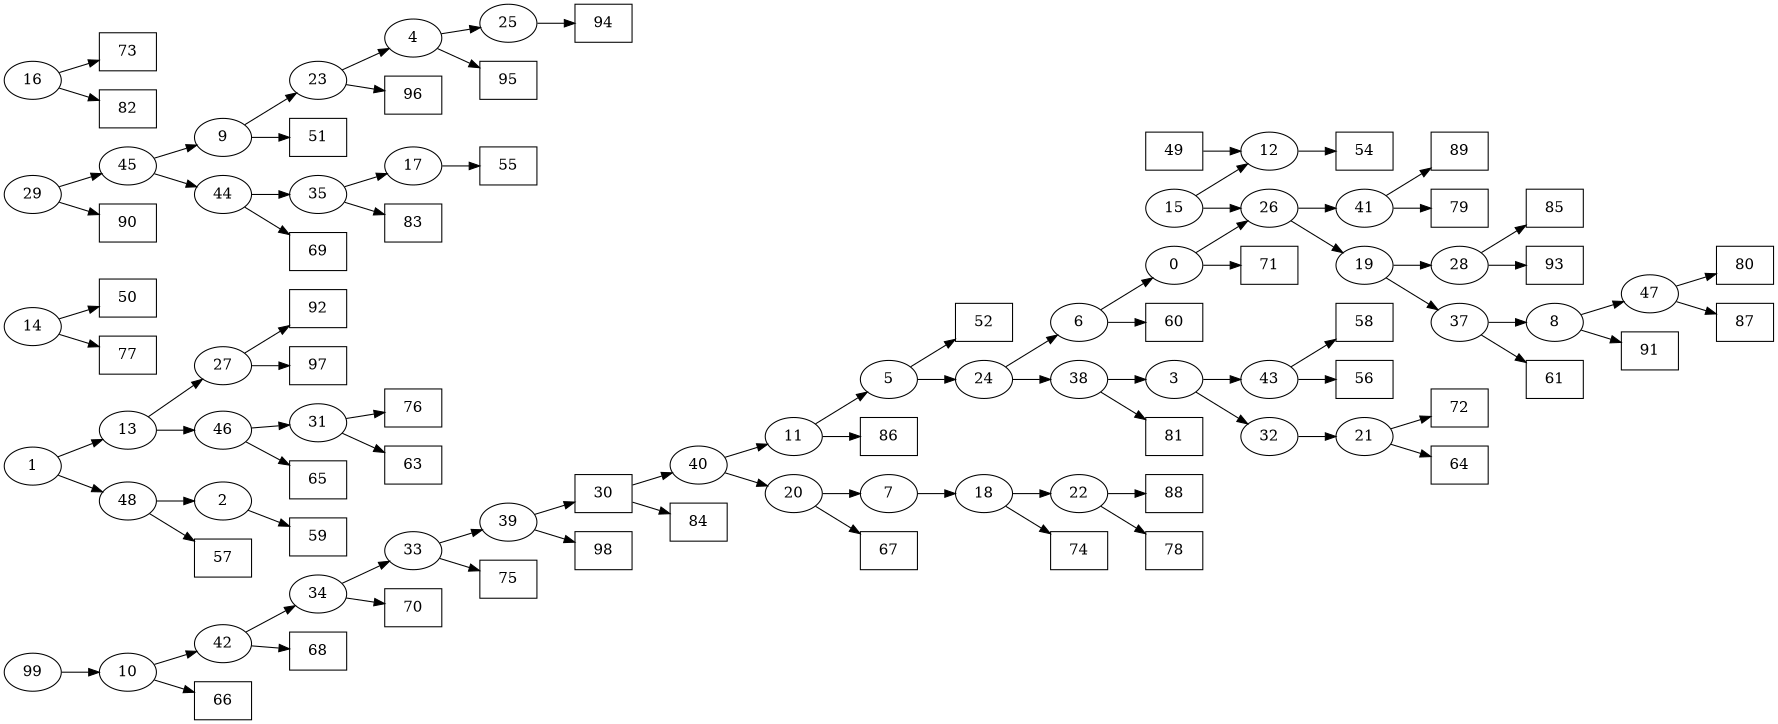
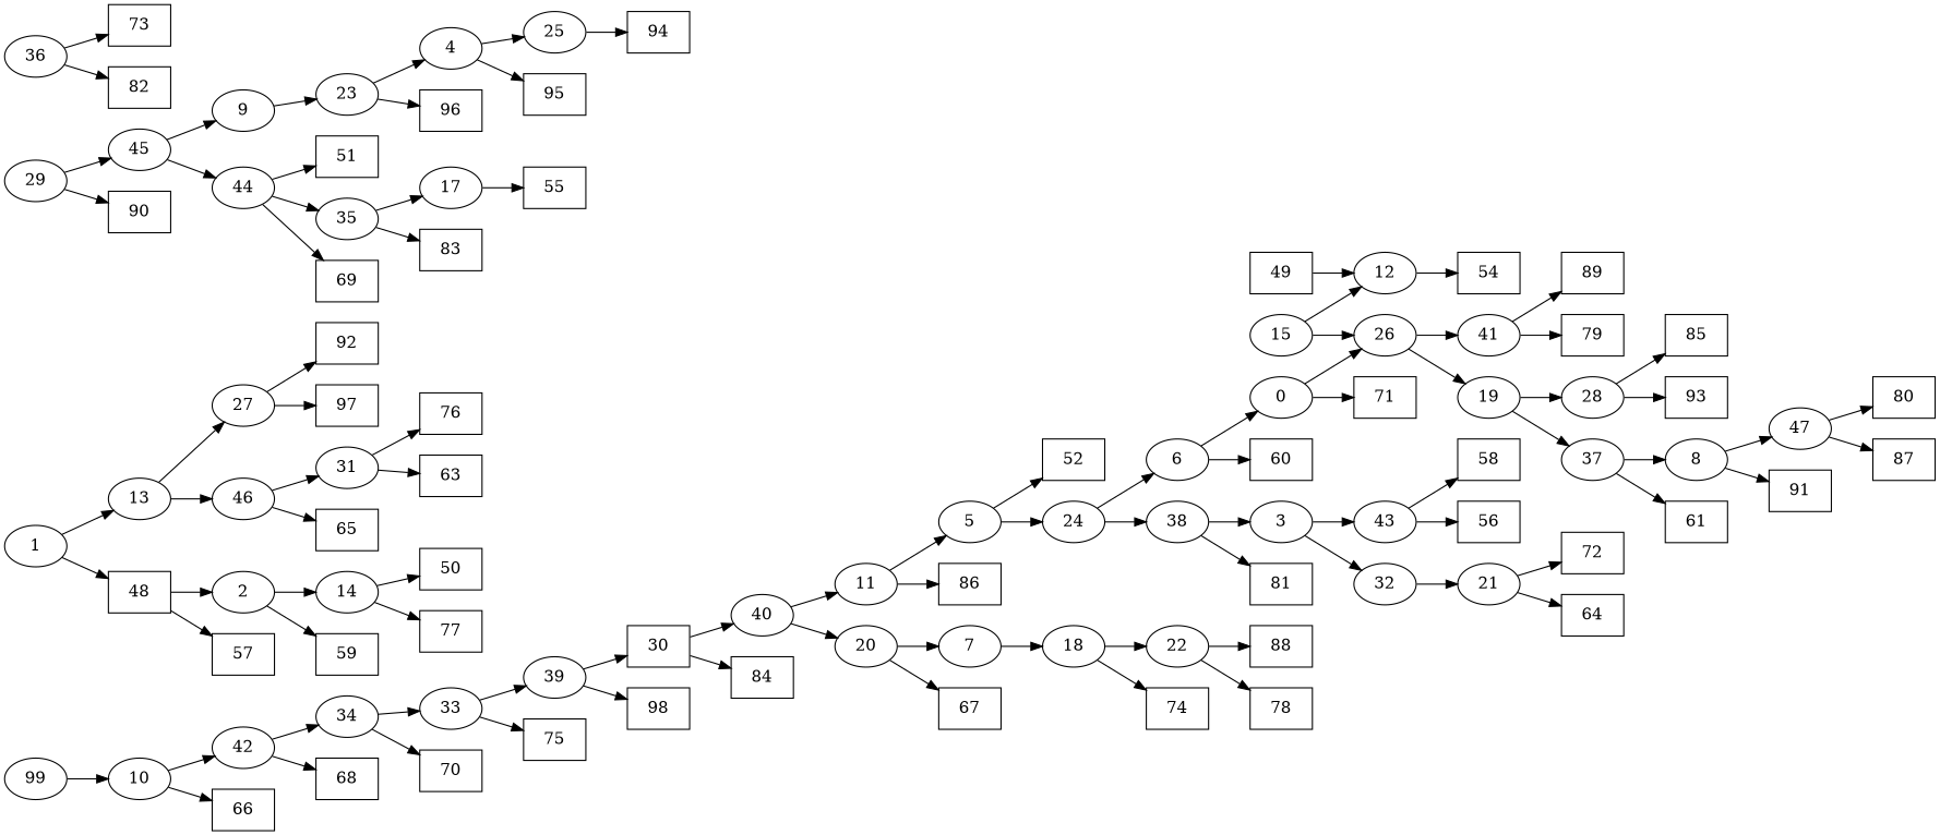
  digraph {
    rankdir=LR
    node [shape=box]
    n1 [label=0 shape=""]
    n2 [label=71]
    n3 [label=26 shape=""]
    n4 [label=15 shape=""]
    n5 [label=12 shape=""]
    n6 [label=1 shape=""]
    n7 [label=13 shape=""]
-   n8 [label=48 shape=""]
+   n8 [label=48]
    n9 [label=27 shape=""]
    n10 [label=46 shape=""]
    n11 [label=2 shape=""]
    n12 [label=57]
    n13 [label=14 shape=""]
    n14 [label=59]
    n15 [label=50]
    n16 [label=77]
    n17 [label=3 shape=""]
    n18 [label=32 shape=""]
    n19 [label=43 shape=""]
    n20 [label=21 shape=""]
    n21 [label=58]
    n22 [label=56]
    n23 [label=4 shape=""]
    n24 [label=25 shape=""]
    n25 [label=95]
    n26 [label=94]
    n27 [label=5 shape=""]
    n28 [label=24 shape=""]
    n29 [label=52]
    n30 [label=6 shape=""]
    n31 [label=38 shape=""]
    n32 [label=60]
    n33 [label=7 shape=""]
    n34 [label=18 shape=""]
    n35 [label=22 shape=""]
    n36 [label=74]
    n37 [label=8 shape=""]
    n38 [label=47 shape=""]
    n39 [label=91]
    n40 [label=80]
    n41 [label=87]
    n42 [label=9 shape=""]
    n43 [label=23 shape=""]
    n44 [label=51]
    n45 [label=96]
    n46 [label=10 shape=""]
    n47 [label=42 shape=""]
    n48 [label=66]
    n49 [label=34 shape=""]
    n50 [label=68]
    n51 [label=11 shape=""]
    n52 [label=86]
    n53 [label=54]
    n54 [label=49]
    n55 [label=92]
    n56 [label=97]
    n57 [label=31 shape=""]
    n58 [label=65]
    n59 [label=19 shape=""]
    n60 [label=41 shape=""]
    n61 [label=29 shape=""]
    n62 [label=45 shape=""]
    n63 [label=90]
-   n64 [label=16 shape=""]
+   n64 [label=36 shape=""]
    n65 [label=73]
    n66 [label=82]
    n67 [label=17 shape=""]
    n68 [label=55]
    n69 [label=88]
    n70 [label=78]
    n71 [label=28 shape=""]
    n72 [label=37 shape=""]
    n73 [label=85]
    n74 [label=93]
    n75 [label=61]
    n76 [label=20 shape=""]
    n77 [label=67]
    n78 [label=72]
    n79 [label=64]
    n80 [label=81]
    n81 [label=89]
    n82 [label=79]
    n83 [label=44 shape=""]
    n84 [label=30]
    n85 [label=40 shape=""]
    n86 [label=84]
    n87 [label=76]
    n88 [label=63]
    n89 [label=33 shape=""]
    n90 [label=39 shape=""]
    n91 [label=75]
    n92 [label=98]
    n93 [label=70]
    n94 [label=35 shape=""]
    n95 [label=83]
    n96 [label=69]
    n97 [label=99 shape=""]
    n1 -> n2
    n1 -> n3
    n3 -> n59
    n3 -> n60
    n4 -> n3
    n4 -> n5
    n5 -> n53
    n6 -> n7
    n6 -> n8
    n7 -> n9
    n7 -> n10
    n8 -> n11
    n8 -> n12
    n9 -> n55
    n9 -> n56
    n10 -> n57
    n10 -> n58
+   n11 -> n13
    n11 -> n14
    n13 -> n15
    n13 -> n16
    n17 -> n18
    n17 -> n19
    n18 -> n20
    n19 -> n21
    n19 -> n22
    n20 -> n78
    n20 -> n79
    n23 -> n24
    n23 -> n25
    n24 -> n26
    n27 -> n28
    n27 -> n29
    n28 -> n30
    n28 -> n31
    n30 -> n1
    n30 -> n32
    n31 -> n17
    n31 -> n80
    n33 -> n34
    n34 -> n35
    n34 -> n36
    n35 -> n69
    n35 -> n70
    n37 -> n38
    n37 -> n39
    n38 -> n40
    n38 -> n41
    n42 -> n43
-   n42 -> n44
+   n83 -> n44
    n43 -> n23
    n43 -> n45
    n46 -> n47
    n46 -> n48
    n47 -> n49
    n47 -> n50
    n49 -> n89
    n49 -> n93
    n51 -> n27
    n51 -> n52
    n54 -> n5
    n57 -> n87
    n57 -> n88
    n59 -> n71
    n59 -> n72
    n60 -> n81
    n60 -> n82
    n61 -> n62
    n61 -> n63
    n62 -> n42
    n62 -> n83
    n64 -> n65
    n64 -> n66
    n67 -> n68
    n71 -> n73
    n71 -> n74
    n72 -> n37
    n72 -> n75
    n76 -> n33
    n76 -> n77
    n83 -> n94
    n83 -> n96
    n84 -> n85
    n84 -> n86
    n85 -> n51
    n85 -> n76
    n89 -> n90
    n89 -> n91
    n90 -> n84
    n90 -> n92
    n94 -> n67
    n94 -> n95
    n97 -> n46
  }
